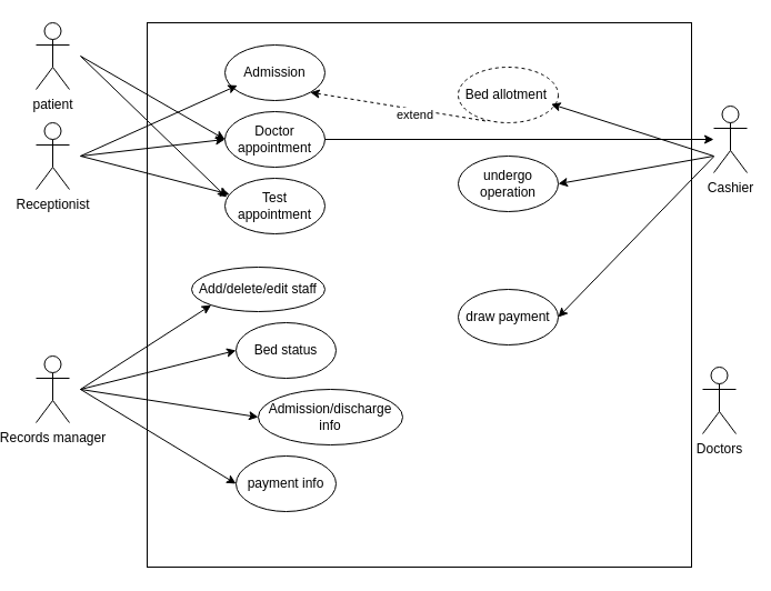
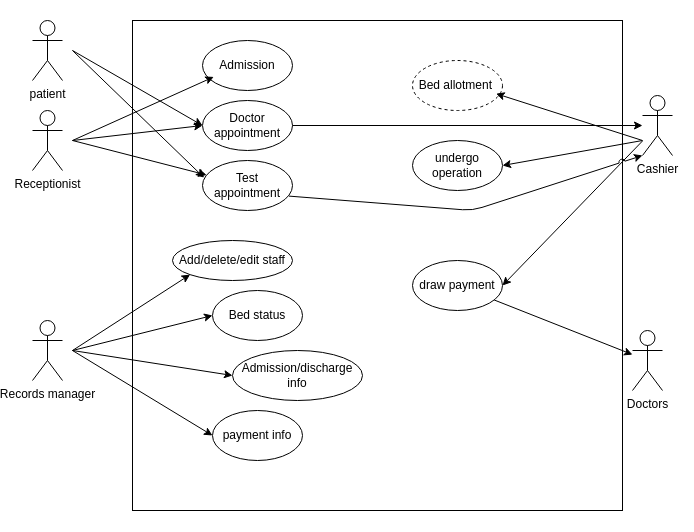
  <mxCell id="0" />
  <mxCell id="1" parent="0" />
  <mxCell id="2" value="Receptionist" style="shape=umlActor;verticalLabelPosition=bottom;verticalAlign=top;html=1;outlineConnect=0;" vertex="1" parent="1"><mxGeometry x="20" y="110" width="30" height="60" as="geometry" /></mxCell>
  <mxCell id="3" value="Cashier" style="shape=umlActor;verticalLabelPosition=bottom;verticalAlign=top;html=1;outlineConnect=0;" vertex="1" parent="1"><mxGeometry x="630" y="95" width="30" height="60" as="geometry" /></mxCell>
  <mxCell id="4" value="" style="whiteSpace=wrap;html=1;aspect=fixed;" vertex="1" parent="1"><mxGeometry x="120" y="20" width="490" height="490" as="geometry" /></mxCell>
  <mxCell id="5" value="patient" style="shape=umlActor;verticalLabelPosition=bottom;verticalAlign=top;html=1;outlineConnect=0;" vertex="1" parent="1"><mxGeometry x="20" y="20" width="30" height="60" as="geometry" /></mxCell>
  <mxCell id="6" value="Records manager&lt;span style=&quot;color: rgba(0 , 0 , 0 , 0) ; font-family: monospace ; font-size: 0px&quot;&gt;%3CmxGraphModel%3E%3Croot%3E%3CmxCell%20id%3D%220%22%2F%3E%3CmxCell%20id%3D%221%22%20parent%3D%220%22%2F%3E%3CmxCell%20id%3D%222%22%20value%3D%22Cashier%22%20style%3D%22shape%3DumlActor%3BverticalLabelPosition%3Dbottom%3BverticalAlign%3Dtop%3Bhtml%3D1%3BoutlineConnect%3D0%3B%22%20vertex%3D%221%22%20parent%3D%221%22%3E%3CmxGeometry%20x%3D%22738%22%20y%3D%22400%22%20width%3D%2230%22%20height%3D%2260%22%20as%3D%22geometry%22%2F%3E%3C%2FmxCell%3E%3C%2Froot%3E%3C%2FmxGraphModel%3E&lt;/span&gt;" style="shape=umlActor;verticalLabelPosition=bottom;verticalAlign=top;html=1;outlineConnect=0;" vertex="1" parent="1"><mxGeometry x="20" y="320" width="30" height="60" as="geometry" /></mxCell>
  <mxCell id="7" value="Doctors&lt;br&gt;" style="shape=umlActor;verticalLabelPosition=bottom;verticalAlign=top;html=1;outlineConnect=0;" vertex="1" parent="1"><mxGeometry x="620" y="330" width="30" height="60" as="geometry" /></mxCell>
  <mxCell id="8" value="Doctor appointment" style="ellipse;whiteSpace=wrap;html=1;" vertex="1" parent="1"><mxGeometry x="190" y="100" width="90" height="50" as="geometry" /></mxCell>
  <mxCell id="9" value="Test appointment" style="ellipse;whiteSpace=wrap;html=1;" vertex="1" parent="1"><mxGeometry x="190" y="160" width="90" height="50" as="geometry" /></mxCell>
  <mxCell id="10" value="draw payment" style="ellipse;whiteSpace=wrap;html=1;" vertex="1" parent="1"><mxGeometry x="400" y="260" width="90" height="50" as="geometry" /></mxCell>
  <mxCell id="11" value="" style="endArrow=classic;html=1;entryX=0;entryY=0.5;entryDx=0;entryDy=0;" edge="1" parent="1" target="8"><mxGeometry width="50" height="50" relative="1" as="geometry"><mxPoint x="60" y="140" as="sourcePoint" /><mxPoint x="206.39" y="91.2" as="targetPoint" /></mxGeometry></mxCell>
  <mxCell id="12" value="" style="endArrow=classic;html=1;" edge="1" parent="1" target="9"><mxGeometry width="50" height="50" relative="1" as="geometry"><mxPoint x="60" y="140" as="sourcePoint" /><mxPoint x="216.39" y="101.2" as="targetPoint" /></mxGeometry></mxCell>
  <mxCell id="13" value="" style="endArrow=classic;html=1;entryX=1;entryY=0.5;entryDx=0;entryDy=0;" edge="1" parent="1" source="3" target="10"><mxGeometry width="50" height="50" relative="1" as="geometry"><mxPoint x="60" y="350" as="sourcePoint" /><mxPoint x="110" y="300" as="targetPoint" /></mxGeometry></mxCell>
+ <mxCell id="14" value="" style="endArrow=classic;html=1;" edge="1" parent="1" source="10" target="7"><mxGeometry width="50" height="50" relative="1" as="geometry"><mxPoint x="260" y="280" as="sourcePoint" /><mxPoint x="310" y="230" as="targetPoint" /></mxGeometry></mxCell>
  <mxCell id="15" value="Admission" style="ellipse;whiteSpace=wrap;html=1;" vertex="1" parent="1"><mxGeometry x="190" y="40" width="90" height="50" as="geometry" /></mxCell>
  <mxCell id="16" value="" style="endArrow=classic;html=1;entryX=0.125;entryY=0.728;entryDx=0;entryDy=0;entryPerimeter=0;" edge="1" parent="1" target="15"><mxGeometry width="50" height="50" relative="1" as="geometry"><mxPoint x="60" y="140" as="sourcePoint" /><mxPoint x="310" y="240" as="targetPoint" /></mxGeometry></mxCell>
  <mxCell id="17" value="Bed allotment&amp;nbsp;" style="ellipse;whiteSpace=wrap;html=1;dashed=1;" vertex="1" parent="1"><mxGeometry x="400" y="60" width="90" height="50" as="geometry" /></mxCell>
  <mxCell id="18" value="undergo operation" style="ellipse;whiteSpace=wrap;html=1;" vertex="1" parent="1"><mxGeometry x="400" y="140" width="90" height="50" as="geometry" /></mxCell>
  <mxCell id="19" value="" style="endArrow=classic;html=1;entryX=1;entryY=0.5;entryDx=0;entryDy=0;" edge="1" parent="1" target="18"><mxGeometry width="50" height="50" relative="1" as="geometry"><mxPoint x="630" y="140" as="sourcePoint" /><mxPoint x="310" y="240" as="targetPoint" /></mxGeometry></mxCell>
  <mxCell id="20" value="" style="endArrow=classic;html=1;entryX=0.929;entryY=0.664;entryDx=0;entryDy=0;entryPerimeter=0;" edge="1" parent="1" target="17"><mxGeometry width="50" height="50" relative="1" as="geometry"><mxPoint x="630" y="140" as="sourcePoint" /><mxPoint x="310" y="250" as="targetPoint" /></mxGeometry></mxCell>
  <mxCell id="21" value="payment info" style="ellipse;whiteSpace=wrap;html=1;" vertex="1" parent="1"><mxGeometry x="200" y="410" width="90" height="50" as="geometry" /></mxCell>
  <mxCell id="22" value="Admission/discharge info" style="ellipse;whiteSpace=wrap;html=1;" vertex="1" parent="1"><mxGeometry x="220" y="350" width="130" height="50" as="geometry" /></mxCell>
  <mxCell id="23" value="Bed status" style="ellipse;whiteSpace=wrap;html=1;" vertex="1" parent="1"><mxGeometry x="200" y="290" width="90" height="50" as="geometry" /></mxCell>
  <mxCell id="24" value="Add/delete/edit staff" style="ellipse;whiteSpace=wrap;html=1;" vertex="1" parent="1"><mxGeometry x="160" y="240" width="120" height="40" as="geometry" /></mxCell>
  <mxCell id="25" value="" style="endArrow=classic;html=1;entryX=0;entryY=1;entryDx=0;entryDy=0;" edge="1" parent="1" target="24"><mxGeometry width="50" height="50" relative="1" as="geometry"><mxPoint x="60" y="350" as="sourcePoint" /><mxPoint x="310" y="260" as="targetPoint" /></mxGeometry></mxCell>
  <mxCell id="26" value="" style="endArrow=classic;html=1;entryX=0;entryY=0.5;entryDx=0;entryDy=0;" edge="1" parent="1" target="23"><mxGeometry width="50" height="50" relative="1" as="geometry"><mxPoint x="60" y="350" as="sourcePoint" /><mxPoint x="183.18" y="292.678" as="targetPoint" /></mxGeometry></mxCell>
  <mxCell id="27" value="" style="endArrow=classic;html=1;entryX=0;entryY=0.5;entryDx=0;entryDy=0;" edge="1" parent="1" target="22"><mxGeometry width="50" height="50" relative="1" as="geometry"><mxPoint x="60" y="350" as="sourcePoint" /><mxPoint x="193.18" y="302.678" as="targetPoint" /></mxGeometry></mxCell>
  <mxCell id="28" value="" style="endArrow=classic;html=1;entryX=0;entryY=0.5;entryDx=0;entryDy=0;" edge="1" parent="1" target="21"><mxGeometry width="50" height="50" relative="1" as="geometry"><mxPoint x="60" y="350" as="sourcePoint" /><mxPoint x="203.18" y="312.678" as="targetPoint" /></mxGeometry></mxCell>
  <mxCell id="29" value="" style="endArrow=classic;html=1;exitX=1;exitY=0.5;exitDx=0;exitDy=0;" edge="1" parent="1" source="8" target="3"><mxGeometry width="50" height="50" relative="1" as="geometry"><mxPoint x="260" y="310" as="sourcePoint" /><mxPoint x="310" y="260" as="targetPoint" /></mxGeometry></mxCell>
- <mxCell id="31" value="" style="endArrow=classic;html=1;exitX=0.271;exitY=0.968;exitDx=0;exitDy=0;exitPerimeter=0;entryX=1;entryY=1;entryDx=0;entryDy=0;dashed=1;" edge="1" parent="1" source="17" target="15"><mxGeometry width="50" height="50" relative="1" as="geometry"><mxPoint x="260" y="310" as="sourcePoint" /><mxPoint x="310" y="260" as="targetPoint" /></mxGeometry></mxCell>
- <mxCell id="32" value="extend" style="edgeLabel;html=1;align=center;verticalAlign=middle;resizable=0;points=[];" vertex="1" connectable="0" parent="31"><mxGeometry x="-0.194" y="4" relative="1" as="geometry"><mxPoint as="offset" /></mxGeometry></mxCell>
+ <mxCell id="30" value="" style="endArrow=classic;html=1;exitX=0.96;exitY=0.712;exitDx=0;exitDy=0;exitPerimeter=0;jumpStyle=arc;entryX=0;entryY=1;entryDx=0;entryDy=0;entryPerimeter=0;" edge="1" parent="1" source="9" target="3"><mxGeometry width="50" height="50" relative="1" as="geometry"><mxPoint x="310" y="240" as="sourcePoint" /><mxPoint x="430" y="230" as="targetPoint" /><Array as="points"><mxPoint x="460" y="210" /></Array></mxGeometry></mxCell>
  <mxCell id="33" value="" style="endArrow=classic;html=1;entryX=0;entryY=0.5;entryDx=0;entryDy=0;" edge="1" parent="1" target="8"><mxGeometry width="50" height="50" relative="1" as="geometry"><mxPoint x="60" y="50" as="sourcePoint" /><mxPoint x="370" y="240" as="targetPoint" /></mxGeometry></mxCell>
  <mxCell id="34" value="" style="endArrow=classic;html=1;entryX=0.018;entryY=0.344;entryDx=0;entryDy=0;entryPerimeter=0;" edge="1" parent="1" target="9"><mxGeometry width="50" height="50" relative="1" as="geometry"><mxPoint x="60" y="50" as="sourcePoint" /><mxPoint x="370" y="240" as="targetPoint" /></mxGeometry></mxCell>
